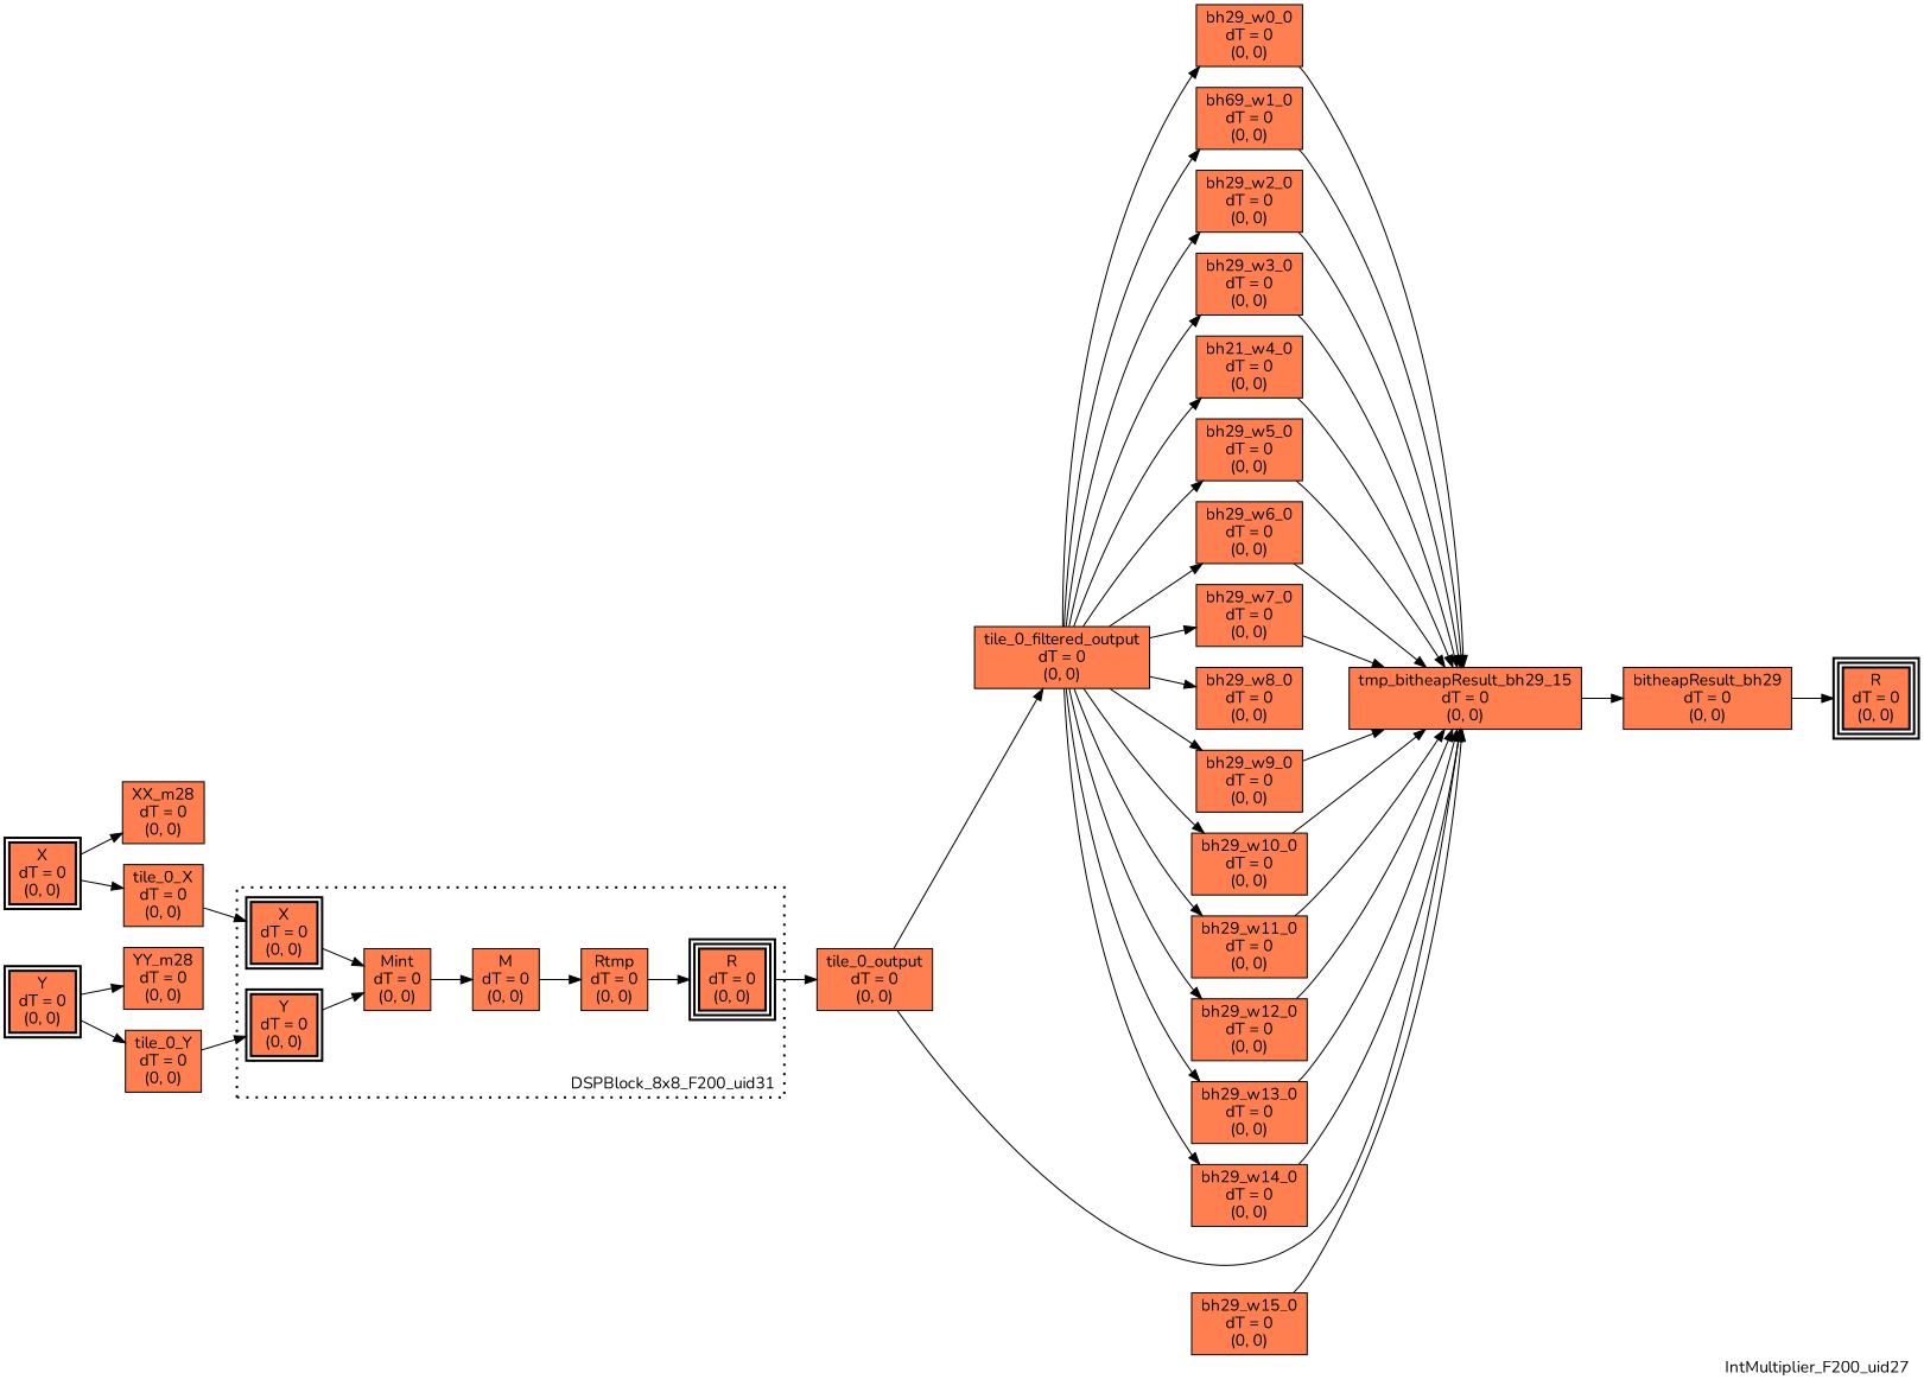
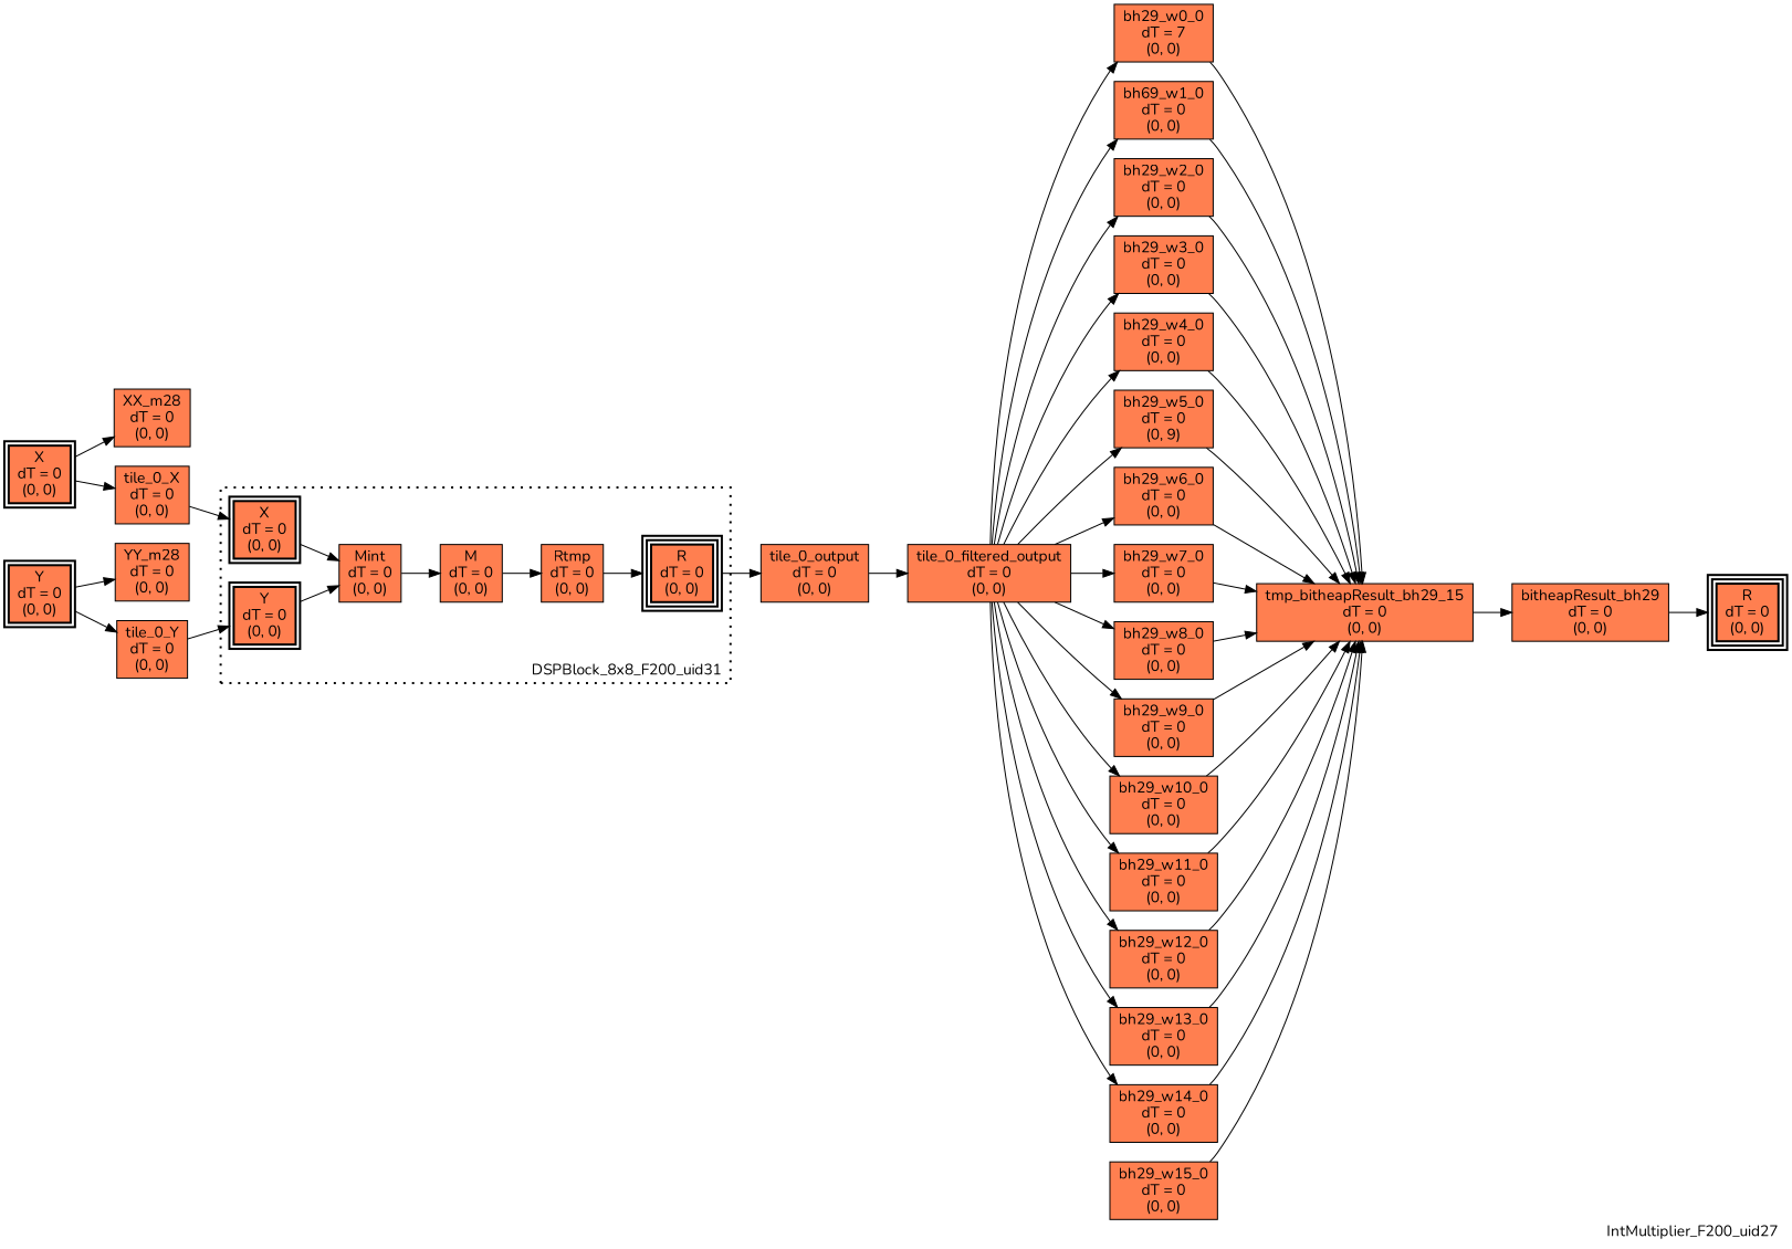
  digraph {
    fontname=Nunito
    label=IntMultiplier_F200_uid27
    labeljust=right
    labelloc=bottom
    nodesep=0.25
    rankdir=LR
    ranksep=0.5
    node [color=black fillcolor=coral fontname=Nunito peripheries=1 shape=box style=filled]
    edge [arrowhead=normal arrowsize=1.0 arrowtail=normal color=black dir=forward fontname=Nunito]
    n1 [label="X\ndT = 0\n(0, 0)" peripheries=2 style="bold, filled"]
    n2 [label="Y\ndT = 0\n(0, 0)" peripheries=2 style="bold, filled"]
    n3 [label="R\ndT = 0\n(0, 0)" peripheries=3 style="bold, filled"]
    n4 [label="X\ndT = 0\n(0, 0)" peripheries=2 style="bold, filled"]
    n5 [label="Y\ndT = 0\n(0, 0)" peripheries=2 style="bold, filled"]
    n6 [label="R\ndT = 0\n(0, 0)" peripheries=3 style="bold, filled"]
    n7 [label="Mint\ndT = 0\n(0, 0)"]
    n8 [label="M\ndT = 0\n(0, 0)"]
    n9 [label="Rtmp\ndT = 0\n(0, 0)"]
    n10 [label="XX_m28\ndT = 0\n(0, 0)"]
    n11 [label="tile_0_X\ndT = 0\n(0, 0)"]
    n12 [label="YY_m28\ndT = 0\n(0, 0)"]
    n13 [label="tile_0_Y\ndT = 0\n(0, 0)"]
    n14 [label="tile_0_output\ndT = 0\n(0, 0)"]
    n15 [label="tile_0_filtered_output\ndT = 0\n(0, 0)"]
-   n16 [label="bh29_w0_0\ndT = 0\n(0, 0)"]
+   n16 [label="bh29_w0_0\ndT = 7\n(0, 0)"]
    n17 [label="bh69_w1_0\ndT = 0\n(0, 0)"]
    n18 [label="bh29_w2_0\ndT = 0\n(0, 0)"]
    n19 [label="bh29_w3_0\ndT = 0\n(0, 0)"]
-   n20 [label="bh21_w4_0\ndT = 0\n(0, 0)"]
-   n21 [label="bh29_w5_0\ndT = 0\n(0, 0)"]
+   n20 [label="bh29_w4_0\ndT = 0\n(0, 0)"]
+   n21 [label="bh29_w5_0\ndT = 0\n(0, 9)"]
    n22 [label="bh29_w6_0\ndT = 0\n(0, 0)"]
    n23 [label="bh29_w7_0\ndT = 0\n(0, 0)"]
    n24 [label="bh29_w8_0\ndT = 0\n(0, 0)"]
    n25 [label="bh29_w9_0\ndT = 0\n(0, 0)"]
    n26 [label="bh29_w10_0\ndT = 0\n(0, 0)"]
    n27 [label="bh29_w11_0\ndT = 0\n(0, 0)"]
    n28 [label="bh29_w12_0\ndT = 0\n(0, 0)"]
    n29 [label="bh29_w13_0\ndT = 0\n(0, 0)"]
    n30 [label="bh29_w14_0\ndT = 0\n(0, 0)"]
    n31 [label="tmp_bitheapResult_bh29_15\ndT = 0\n(0, 0)"]
    n32 [label="bh29_w15_0\ndT = 0\n(0, 0)"]
    n33 [label="bitheapResult_bh29\ndT = 0\n(0, 0)"]
    subgraph sub_1 {
      rank=same
      n1
      n2
    }
    subgraph sub_2 {
      rank=same
      n3
    }
    subgraph cluster_3 {
      label=DSPBlock_8x8_F200_uid31
      style="bold, dotted"
      n7
      n8
      n9
      subgraph sub_4 {
        label=DSPBlock_8x8_F200_uid31
        rank=same
        style="bold, dotted"
        n4
        n5
      }
      subgraph sub_5 {
        label=DSPBlock_8x8_F200_uid31
        rank=same
        style="bold, dotted"
        n6
      }
    }
    n1 -> n10
    n1 -> n11
    n2 -> n12
    n2 -> n13
    n4 -> n7
    n5 -> n7
    n6 -> n14
    n7 -> n8
    n8 -> n9
    n9 -> n6
    n11 -> n4
    n13 -> n5
    n14 -> n15
    n15 -> n16
    n15 -> n17
    n15 -> n18
    n15 -> n19
    n15 -> n20
    n15 -> n21
    n15 -> n22
    n15 -> n23
    n15 -> n24
    n15 -> n25
    n15 -> n26
    n15 -> n27
    n15 -> n28
    n15 -> n29
    n15 -> n30
    n16 -> n31
    n17 -> n31
    n18 -> n31
    n19 -> n31
    n20 -> n31
    n21 -> n31
    n22 -> n31
    n23 -> n31
-   n14 -> n31
+   n24 -> n31
    n25 -> n31
    n26 -> n31
    n27 -> n31
    n28 -> n31
    n29 -> n31
    n30 -> n31
    n31 -> n33
    n32 -> n31
    n33 -> n3
  }
